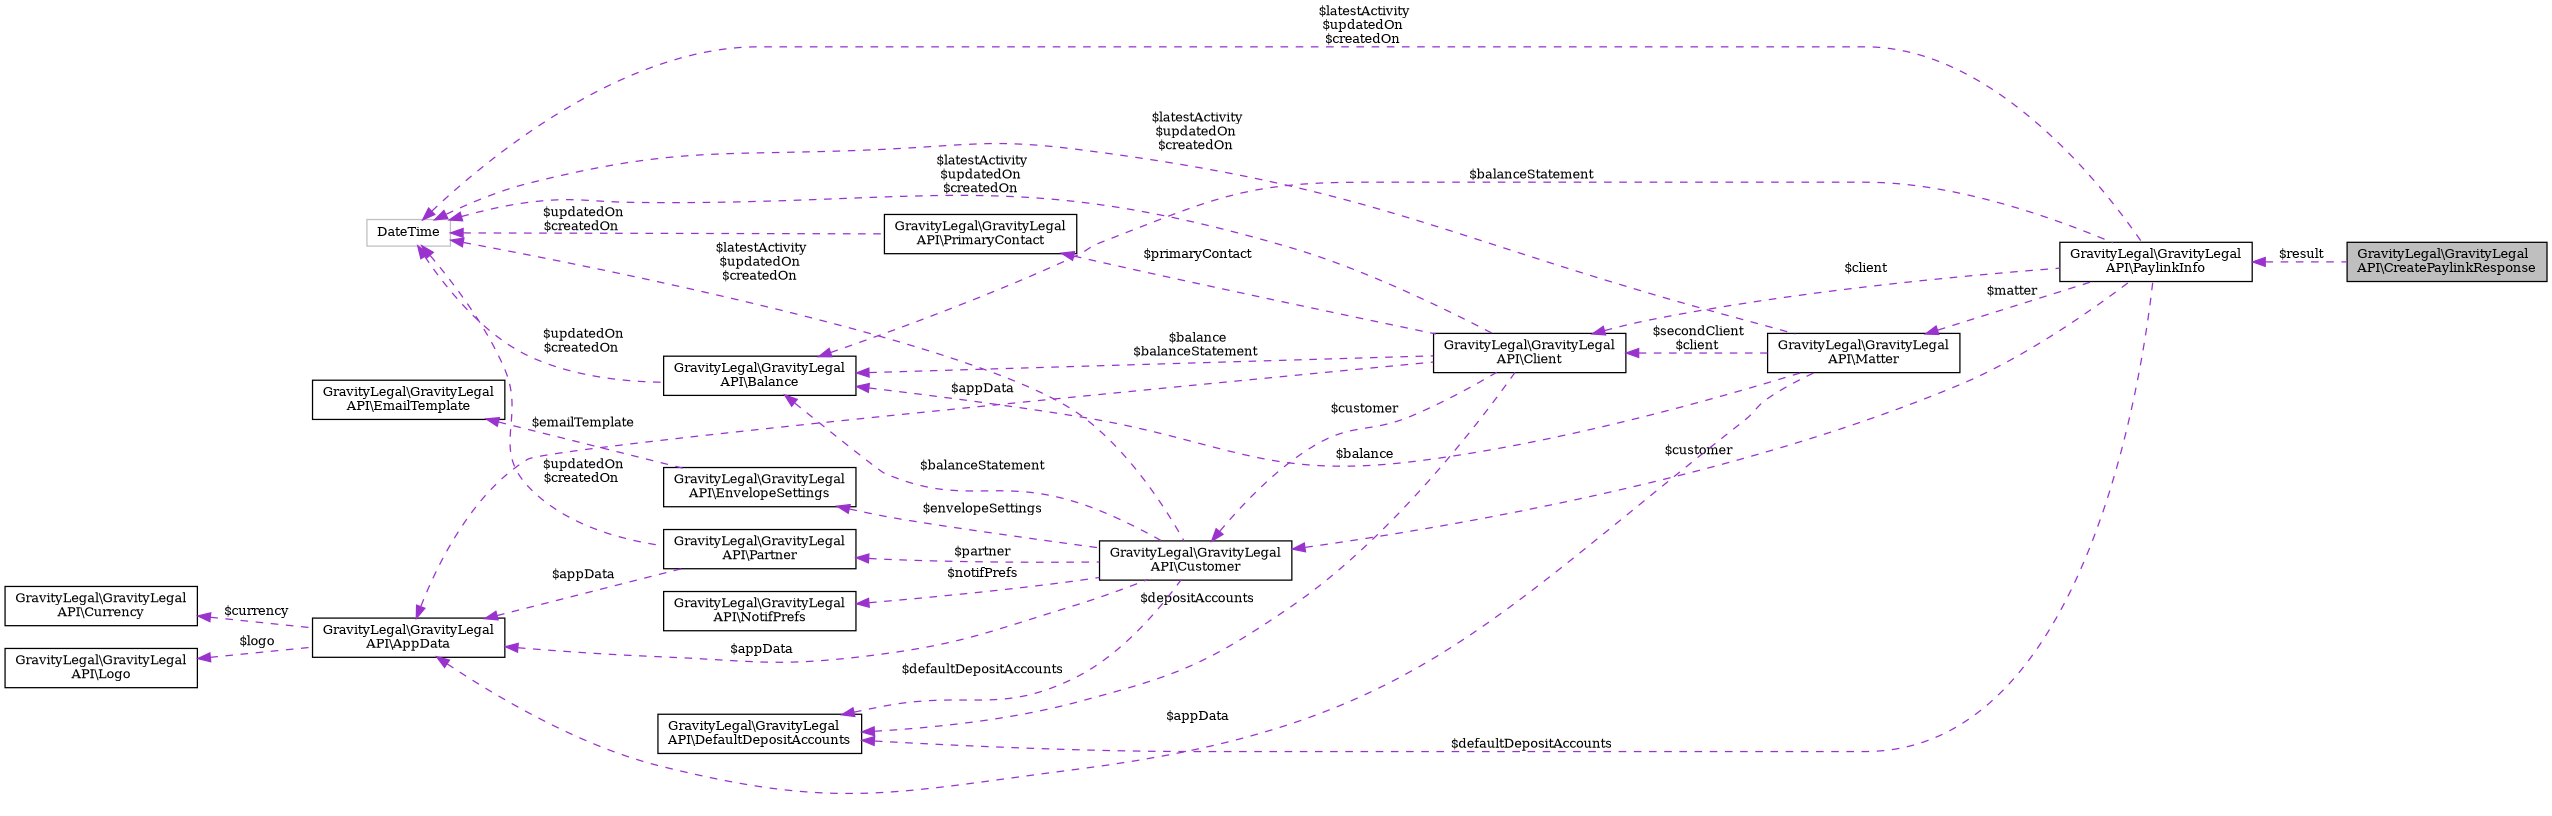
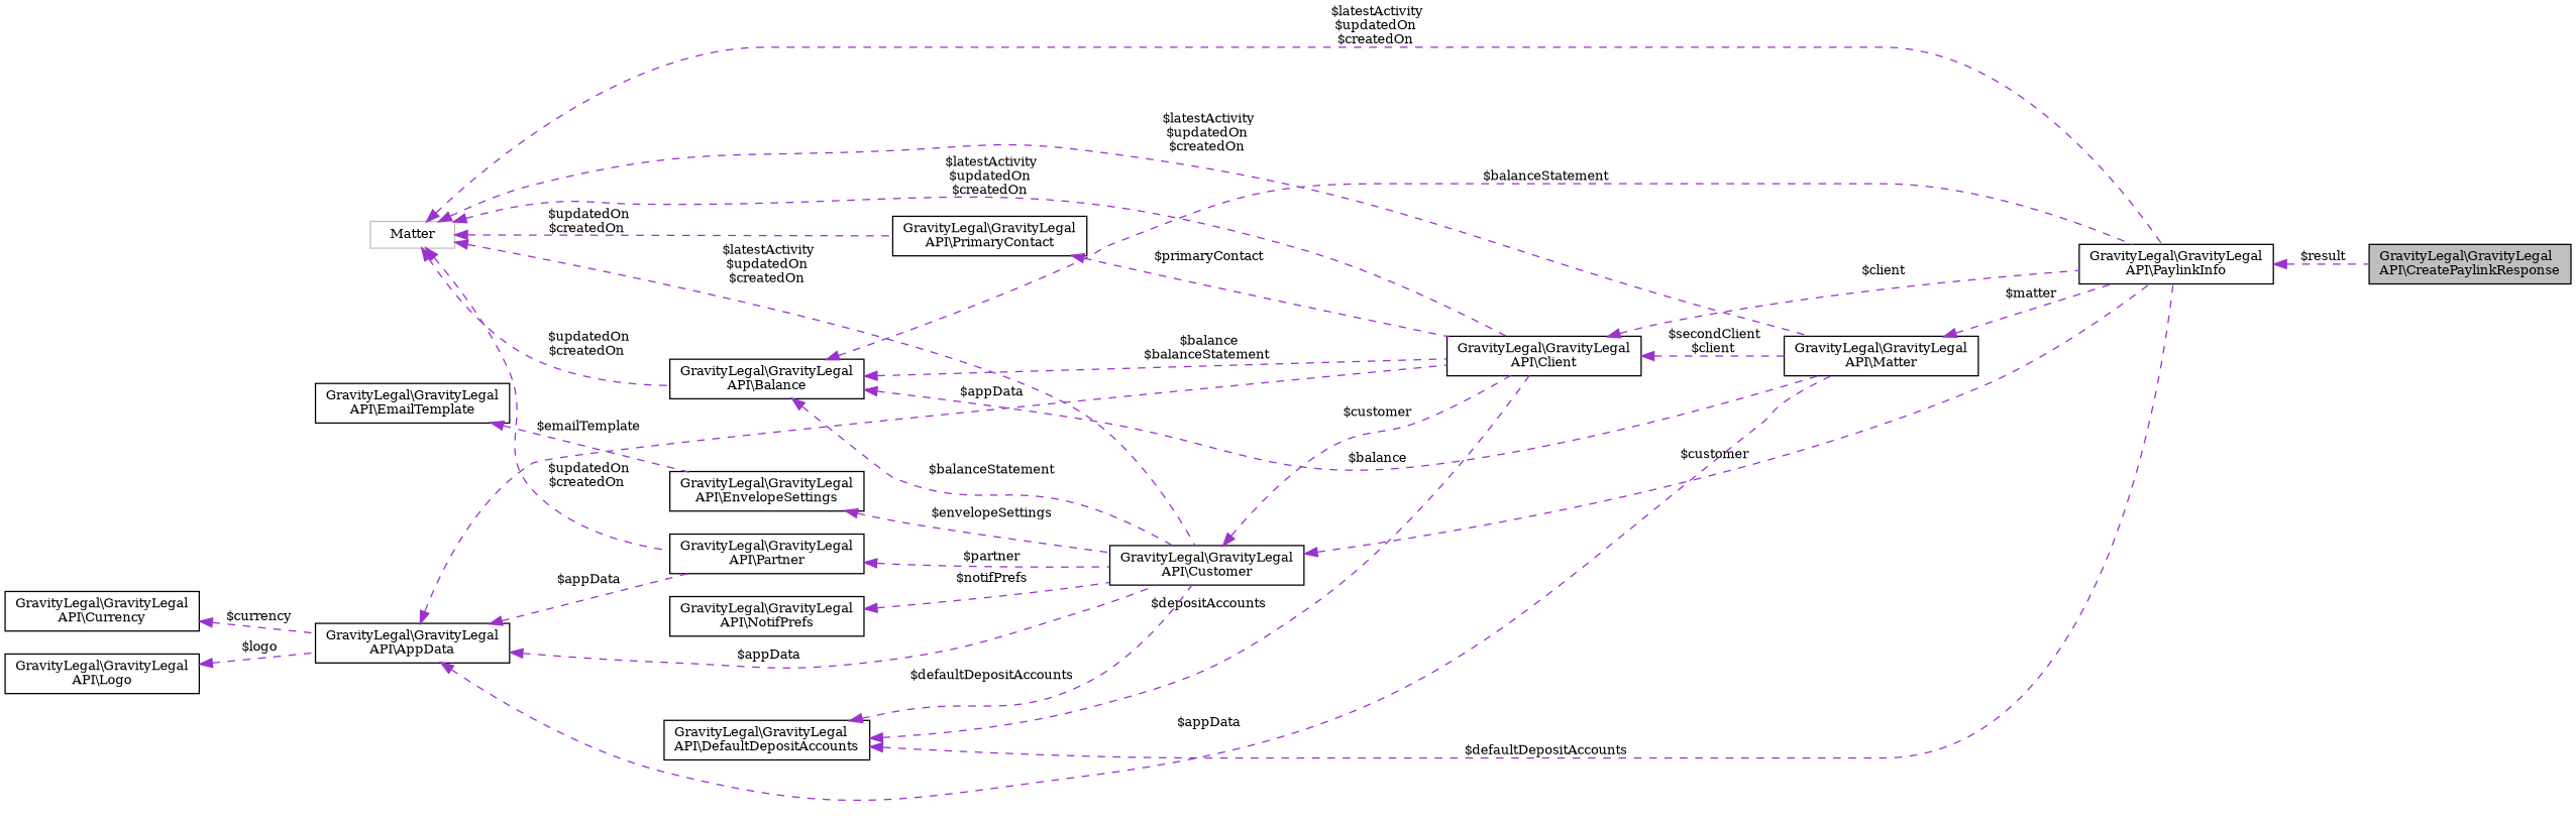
  digraph {
    rankdir=LR
    fontname="DejaVu Serif"
    node [color=black fillcolor=white fontname="DejaVu Serif" fontsize=10 shape=record style=filled]
    edge [color=darkorchid3 dir=back fontname="DejaVu Serif" fontsize=10 labelfontname=Helvetica labelfontsize=10 style=dashed]
    n1 [fillcolor=grey75 fontcolor=black height=0.2 label="GravityLegal\\GravityLegal\lAPI\\CreatePaylinkResponse" width=0.4]
    n2 [height=0.2 label="GravityLegal\\GravityLegal\lAPI\\PaylinkInfo" width=0.4]
    n3 [height=0.2 label="GravityLegal\\GravityLegal\lAPI\\DefaultDepositAccounts" width=0.4]
    n4 [height=0.2 label="GravityLegal\\GravityLegal\lAPI\\Client" width=0.4]
    n5 [height=0.2 label="GravityLegal\\GravityLegal\lAPI\\Customer" width=0.4]
    n6 [height=0.2 label="GravityLegal\\GravityLegal\lAPI\\Matter" width=0.4]
-   n7 [color=grey75 height=0.2 label=DateTime width=0.4]
+   n7 [color=grey75 height=0.2 label=Matter width=0.4]
    n8 [height=0.2 label="GravityLegal\\GravityLegal\lAPI\\Balance" width=0.4]
    n9 [height=0.2 label="GravityLegal\\GravityLegal\lAPI\\PrimaryContact" width=0.4]
    n10 [height=0.2 label="GravityLegal\\GravityLegal\lAPI\\Partner" width=0.4]
    n11 [height=0.2 label="GravityLegal\\GravityLegal\lAPI\\AppData" width=0.4]
    n12 [height=0.2 label="GravityLegal\\GravityLegal\lAPI\\Currency" width=0.4]
    n13 [height=0.2 label="GravityLegal\\GravityLegal\lAPI\\Logo" width=0.4]
    Node13 [height=0.2 label="GravityLegal\\GravityLegal\lAPI\\NotifPrefs" width=0.4]
    n15 [height=0.2 label="GravityLegal\\GravityLegal\lAPI\\EnvelopeSettings" width=0.4]
    n16 [height=0.2 label="GravityLegal\\GravityLegal\lAPI\\EmailTemplate" width=0.4]
    n2 -> n1 [label=" $result"]
    n3 -> n2 [label=" $defaultDepositAccounts"]
    n3 -> n4 [label=" $depositAccounts"]
    n3 -> n5 [label=" $defaultDepositAccounts"]
    n4 -> n2 [label=" $client"]
    n4 -> n6 [label=" $secondClient\n$client"]
    n5 -> n2 [label=" $customer"]
    n5 -> n4 [label=" $customer"]
    n6 -> n2 [label=" $matter"]
    n7 -> n2 [label=" $latestActivity\n$updatedOn\n$createdOn"]
    n7 -> n4 [label=" $latestActivity\n$updatedOn\n$createdOn"]
    n7 -> n5 [label=" $latestActivity\n$updatedOn\n$createdOn"]
    n7 -> n6 [label=" $latestActivity\n$updatedOn\n$createdOn"]
    n7 -> n8 [label=" $updatedOn\n$createdOn"]
    n7 -> n9 [label=" $updatedOn\n$createdOn"]
    n7 -> n10 [label=" $updatedOn\n$createdOn"]
    n8 -> n2 [label=" $balanceStatement"]
    n8 -> n4 [label=" $balance\n$balanceStatement"]
    n8 -> n5 [label=" $balanceStatement"]
    n8 -> n6 [label=" $balance"]
    n9 -> n4 [label=" $primaryContact"]
    n10 -> n5 [label=" $partner"]
    n11 -> n4 [label=" $appData"]
    n11 -> n5 [label=" $appData"]
    n11 -> n6 [label=" $appData"]
    n11 -> n10 [label=" $appData"]
    n12 -> n11 [label=" $currency"]
    n13 -> n11 [label=" $logo"]
    Node13 -> n5 [label=" $notifPrefs"]
    n15 -> n5 [label=" $envelopeSettings"]
    n16 -> n15 [label=" $emailTemplate"]
  }
